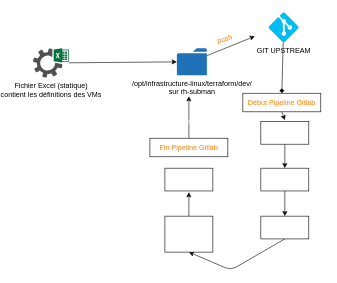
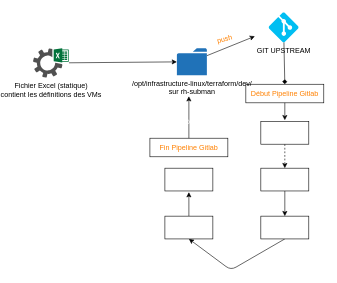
  <mxCell id="0" />
  <mxCell id="1" parent="0" />
  <mxCell id="2" style="edgeStyle=none;html=1;" edge="1" parent="1" source="3" target="7"><mxGeometry relative="1" as="geometry"><mxPoint x="220" y="104.5" as="targetPoint" /></mxGeometry></mxCell>
  <mxCell id="3" value="Fichier Excel (statique)&lt;br&gt;contient les définitions des VMs" style="sketch=0;pointerEvents=1;shadow=0;dashed=0;html=1;strokeColor=none;fillColor=#505050;labelPosition=center;verticalLabelPosition=bottom;verticalAlign=top;outlineConnect=0;align=center;shape=mxgraph.office.services.excel_services;" vertex="1" parent="1"><mxGeometry x="20" y="80" width="60" height="49" as="geometry" /></mxCell>
  <mxCell id="4" style="edgeStyle=none;html=1;fontColor=#FF8000;entryX=0.5;entryY=0;entryDx=0;entryDy=0;endArrow=diamond;" edge="1" parent="1" source="5" target="10"><mxGeometry relative="1" as="geometry"><mxPoint x="425" y="130" as="targetPoint" /></mxGeometry></mxCell>
  <mxCell id="5" value="GIT UPSTREAM" style="verticalLabelPosition=bottom;html=1;verticalAlign=top;align=center;strokeColor=none;fillColor=#00BEF2;shape=mxgraph.azure.git_repository;" vertex="1" parent="1"><mxGeometry x="413" y="20" width="50" height="50" as="geometry" /></mxCell>
  <mxCell id="6" style="edgeStyle=none;html=1;" edge="1" parent="1" source="7"><mxGeometry relative="1" as="geometry"><mxPoint x="390" y="60" as="targetPoint" /></mxGeometry></mxCell>
  <mxCell id="7" value="/opt/infrastructure-linux/terraform/dev/&lt;br&gt;sur rh-subman" style="sketch=0;pointerEvents=1;shadow=0;dashed=0;html=1;strokeColor=none;labelPosition=center;verticalLabelPosition=bottom;verticalAlign=top;outlineConnect=0;align=center;shape=mxgraph.office.concepts.folder;fillColor=#2072B8;" vertex="1" parent="1"><mxGeometry x="260" y="80" width="50" height="45" as="geometry" /></mxCell>
  <mxCell id="8" value="&lt;font color=&quot;#ff8000&quot;&gt;push&lt;/font&gt;" style="text;strokeColor=none;align=center;fillColor=none;html=1;verticalAlign=middle;whiteSpace=wrap;rounded=0;rotation=-15;" vertex="1" parent="1"><mxGeometry x="310" y="50" width="60" height="30" as="geometry" /></mxCell>
  <mxCell id="9" style="edgeStyle=none;html=1;exitX=0.5;exitY=1;exitDx=0;exitDy=0;fontColor=#FFFFFF;" edge="1" parent="1" source="10"><mxGeometry relative="1" as="geometry"><mxPoint x="440" y="200" as="targetPoint" /></mxGeometry></mxCell>
- <mxCell id="10" value="Début Pipeline Gitlab" style="text;strokeColor=default;align=center;fillColor=none;html=1;verticalAlign=middle;whiteSpace=wrap;rounded=0;fontColor=#FF8000;" vertex="1" parent="1"><mxGeometry x="370" y="155" width="130" height="31" as="geometry" /></mxCell>
- <mxCell id="11" style="edgeStyle=none;html=1;exitX=0.5;exitY=1;exitDx=0;exitDy=0;entryX=0.5;entryY=0;entryDx=0;entryDy=0;fontColor=#FFFFFF;" edge="1" parent="1" source="12" target="14"><mxGeometry relative="1" as="geometry" /></mxCell>
+ <mxCell id="10" value="Début Pipeline Gitlab" style="text;strokeColor=default;align=center;fillColor=none;html=1;verticalAlign=middle;whiteSpace=wrap;rounded=0;fontColor=#FF8000;" vertex="1" parent="1"><mxGeometry x="375" y="140" width="130" height="31" as="geometry" /></mxCell>
+ <mxCell id="11" style="edgeStyle=none;html=1;exitX=0.5;exitY=1;exitDx=0;exitDy=0;entryX=0.5;entryY=0;entryDx=0;entryDy=0;fontColor=#FFFFFF;dashed=1;" edge="1" parent="1" source="12" target="14"><mxGeometry relative="1" as="geometry" /></mxCell>
  <mxCell id="12" value="&lt;font color=&quot;#ffffff&quot;&gt;Conversion&amp;nbsp;&lt;br&gt;XLS -&amp;gt; CSV&lt;br&gt;&lt;/font&gt;" style="text;strokeColor=default;align=center;fillColor=default;html=1;verticalAlign=middle;whiteSpace=wrap;rounded=0;fontColor=#FF8000;" vertex="1" parent="1"><mxGeometry x="400" y="202" width="80" height="38" as="geometry" /></mxCell>
  <mxCell id="13" style="edgeStyle=none;html=1;exitX=0.5;exitY=1;exitDx=0;exitDy=0;entryX=0.5;entryY=0;entryDx=0;entryDy=0;fontColor=#FFFFFF;" edge="1" parent="1" source="14" target="16"><mxGeometry relative="1" as="geometry" /></mxCell>
  <mxCell id="14" value="&lt;font color=&quot;#ffffff&quot;&gt;Conversion&amp;nbsp;&lt;br&gt;CSV -&amp;gt; YML&lt;br&gt;&lt;/font&gt;" style="text;strokeColor=default;align=center;fillColor=default;html=1;verticalAlign=middle;whiteSpace=wrap;rounded=0;fontColor=#FF8000;" vertex="1" parent="1"><mxGeometry x="400" y="280" width="80" height="38" as="geometry" /></mxCell>
  <mxCell id="15" style="edgeStyle=none;html=1;exitX=0.5;exitY=1;exitDx=0;exitDy=0;fontColor=#FFFFFF;entryX=0.5;entryY=1;entryDx=0;entryDy=0;" edge="1" parent="1" source="16" target="18"><mxGeometry relative="1" as="geometry"><mxPoint x="440" y="520" as="targetPoint" /><Array as="points"><mxPoint x="350" y="450" /></Array></mxGeometry></mxCell>
  <mxCell id="16" value="&lt;font color=&quot;#ffffff&quot;&gt;Pipeline main.tf&lt;br&gt;&lt;/font&gt;" style="text;strokeColor=default;align=center;fillColor=default;html=1;verticalAlign=middle;whiteSpace=wrap;rounded=0;fontColor=#FF8000;" vertex="1" parent="1"><mxGeometry x="400" y="360" width="80" height="38" as="geometry" /></mxCell>
  <mxCell id="17" style="edgeStyle=none;html=1;exitX=0.5;exitY=0;exitDx=0;exitDy=0;fontColor=#FFFFFF;" edge="1" parent="1" source="18"><mxGeometry relative="1" as="geometry"><mxPoint x="280" y="320" as="targetPoint" /></mxGeometry></mxCell>
- <mxCell id="18" value="&lt;font color=&quot;#ffffff&quot;&gt;Terraform Plan&lt;br&gt;&lt;/font&gt;" style="text;strokeColor=default;align=center;fillColor=default;html=1;verticalAlign=middle;whiteSpace=wrap;rounded=0;fontColor=#FF8000;" vertex="1" parent="1"><mxGeometry x="240" y="360" width="80" height="60" as="geometry" /></mxCell>
+ <mxCell id="18" value="&lt;font color=&quot;#ffffff&quot;&gt;Terraform Plan&lt;br&gt;&lt;/font&gt;" style="text;strokeColor=default;align=center;fillColor=default;html=1;verticalAlign=middle;whiteSpace=wrap;rounded=0;fontColor=#FF8000;" vertex="1" parent="1"><mxGeometry x="240" y="360" width="80" height="38" as="geometry" /></mxCell>
  <mxCell id="19" value="&lt;font color=&quot;#ffffff&quot;&gt;Terraform Apply&lt;br&gt;&lt;/font&gt;" style="text;strokeColor=default;align=center;fillColor=default;html=1;verticalAlign=middle;whiteSpace=wrap;rounded=0;fontColor=#FF8000;" vertex="1" parent="1"><mxGeometry x="240" y="280" width="80" height="38" as="geometry" /></mxCell>
  <mxCell id="20" style="edgeStyle=none;html=1;exitX=0.5;exitY=0;exitDx=0;exitDy=0;fontColor=#FFFFFF;" edge="1" parent="1" source="21"><mxGeometry relative="1" as="geometry"><mxPoint x="280" y="160" as="targetPoint" /></mxGeometry></mxCell>
  <mxCell id="21" value="Fin Pipeline Gitlab" style="text;strokeColor=default;align=center;fillColor=none;html=1;verticalAlign=middle;whiteSpace=wrap;rounded=0;fontColor=#FF8000;" vertex="1" parent="1"><mxGeometry x="215" y="230" width="130" height="31" as="geometry" /></mxCell>
  <mxCell id="22" value="Artifacts:&lt;br&gt;terraform.tfstate" style="text;strokeColor=none;align=center;fillColor=none;html=1;verticalAlign=middle;whiteSpace=wrap;rounded=0;fontColor=#FFFFFF;" vertex="1" parent="1"><mxGeometry x="215" y="180" width="60" height="30" as="geometry" /></mxCell>
